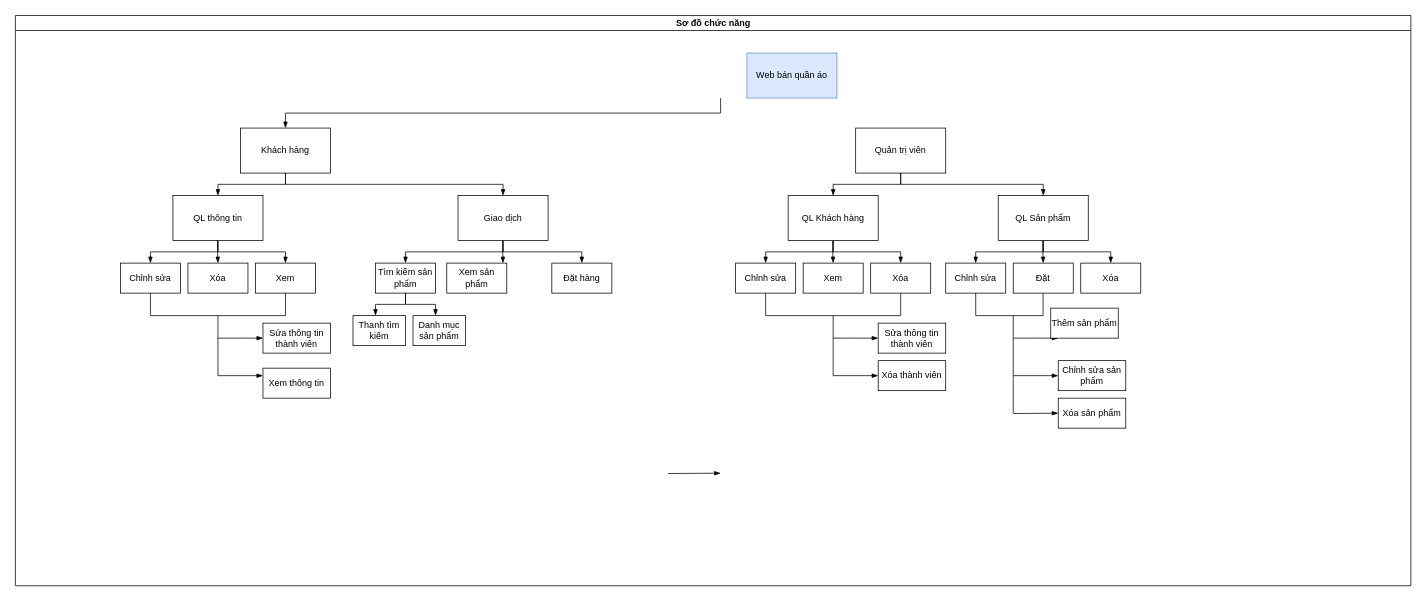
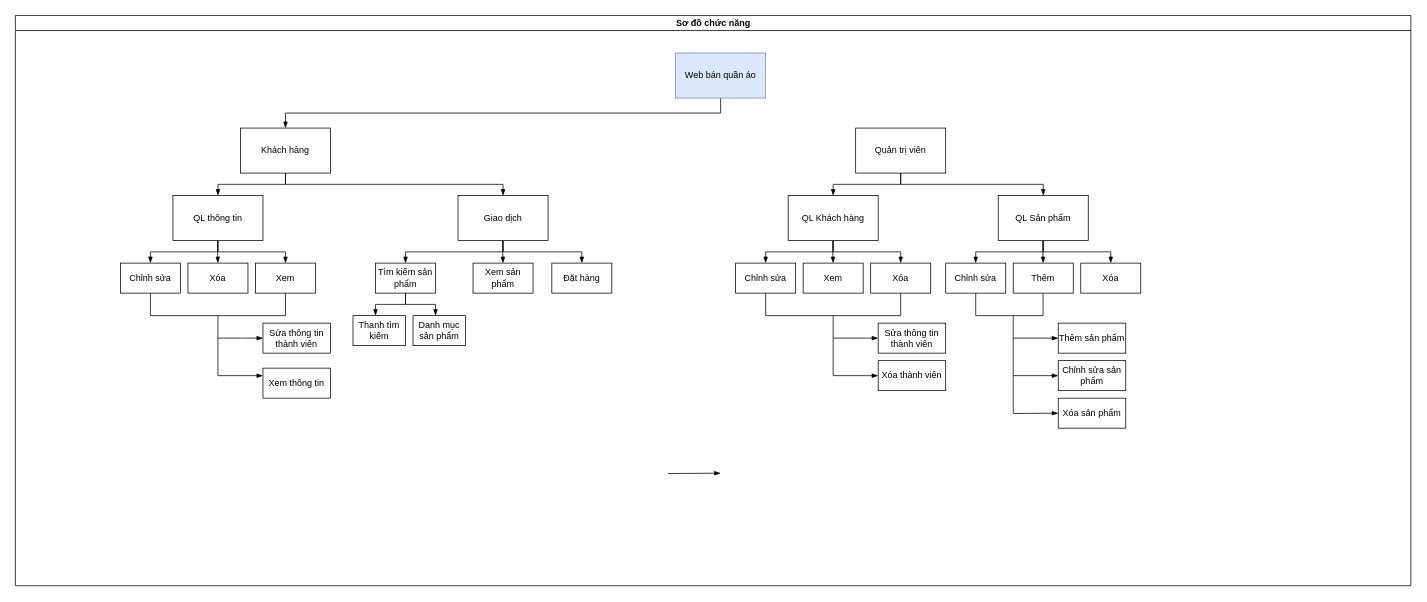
  <mxCell id="0" />
  <mxCell id="1" parent="0" />
  <mxCell id="2" value="Sơ đồ chức năng" style="swimlane;html=1;startSize=20;horizontal=1;containerType=tree;glass=0;swimlaneLine=1;" parent="1" vertex="1"><mxGeometry x="20" y="20" width="1860" height="760" as="geometry" /></mxCell>
  <mxCell id="3" value="" style="endArrow=blockThin;endFill=1;fontSize=11;edgeStyle=elbowEdgeStyle;elbow=vertical;rounded=0;entryX=0.5;entryY=0;entryDx=0;entryDy=0;" parent="2" target="6" edge="1"><mxGeometry relative="1" as="geometry"><mxPoint x="940" y="110" as="sourcePoint" /><mxPoint x="690" y="160" as="targetPoint" /></mxGeometry></mxCell>
  <mxCell id="4" value="" style="endArrow=blockThin;endFill=1;fontSize=11;edgeStyle=elbowEdgeStyle;elbow=vertical;rounded=0;" parent="2" edge="1"><mxGeometry relative="1" as="geometry"><mxPoint x="870" y="610.43" as="sourcePoint" /><mxPoint x="940" y="610.43" as="targetPoint" /></mxGeometry></mxCell>
- <mxCell id="5" value="Web bán quần áo" style="rounded=0;whiteSpace=wrap;html=1;fillColor=#dae8fc;strokeColor=#6c8ebf;" vertex="1" parent="2"><mxGeometry x="975" y="50" width="120" height="60" as="geometry" /></mxCell>
+ <mxCell id="5" value="Web bán quần áo" style="rounded=0;whiteSpace=wrap;html=1;fillColor=#dae8fc;strokeColor=#6c8ebf;" vertex="1" parent="2"><mxGeometry x="880" y="50" width="120" height="60" as="geometry" /></mxCell>
  <mxCell id="6" value="Khách hàng" style="rounded=0;whiteSpace=wrap;html=1;" vertex="1" parent="2"><mxGeometry x="300" y="150" width="120" height="60" as="geometry" /></mxCell>
  <mxCell id="7" value="Quản trị viên" style="rounded=0;whiteSpace=wrap;html=1;" vertex="1" parent="2"><mxGeometry x="1120" y="150" width="120" height="60" as="geometry" /></mxCell>
  <mxCell id="8" value="" style="endArrow=blockThin;endFill=1;fontSize=11;edgeStyle=elbowEdgeStyle;elbow=vertical;rounded=0;exitX=0.5;exitY=1;exitDx=0;exitDy=0;entryX=0.5;entryY=0;entryDx=0;entryDy=0;" edge="1" parent="2" target="15"><mxGeometry relative="1" as="geometry"><mxPoint x="1090" y="300" as="sourcePoint" /><mxPoint x="1190" y="330" as="targetPoint" /></mxGeometry></mxCell>
  <mxCell id="9" value="" style="endArrow=blockThin;endFill=1;fontSize=11;edgeStyle=elbowEdgeStyle;elbow=vertical;rounded=0;" edge="1" parent="2"><mxGeometry relative="1" as="geometry"><mxPoint x="1090" y="300" as="sourcePoint" /><mxPoint x="1000" y="330" as="targetPoint" /></mxGeometry></mxCell>
  <mxCell id="10" value="QL Khách hàng" style="rounded=0;whiteSpace=wrap;html=1;" vertex="1" parent="2"><mxGeometry x="1030" y="240" width="120" height="60" as="geometry" /></mxCell>
  <mxCell id="11" value="" style="endArrow=blockThin;endFill=1;fontSize=11;edgeStyle=elbowEdgeStyle;elbow=vertical;rounded=0;entryX=0.5;entryY=0;entryDx=0;entryDy=0;" edge="1" parent="2"><mxGeometry relative="1" as="geometry"><mxPoint x="1180" y="210" as="sourcePoint" /><mxPoint x="1090" y="240" as="targetPoint" /></mxGeometry></mxCell>
  <mxCell id="12" value="" style="endArrow=blockThin;endFill=1;fontSize=11;edgeStyle=elbowEdgeStyle;elbow=vertical;rounded=0;entryX=0.5;entryY=0;entryDx=0;entryDy=0;exitX=0.5;exitY=1;exitDx=0;exitDy=0;" edge="1" parent="2" target="13"><mxGeometry relative="1" as="geometry"><mxPoint x="1180" y="210" as="sourcePoint" /><mxPoint x="1270" y="240" as="targetPoint" /></mxGeometry></mxCell>
  <mxCell id="13" value="QL Sản phẩm" style="rounded=0;whiteSpace=wrap;html=1;" vertex="1" parent="2"><mxGeometry x="1310" y="240" width="120" height="60" as="geometry" /></mxCell>
  <mxCell id="14" value="Chỉnh sửa" style="rounded=0;whiteSpace=wrap;html=1;" vertex="1" parent="2"><mxGeometry x="960" y="330" width="80" height="40" as="geometry" /></mxCell>
  <mxCell id="15" value="Xóa" style="rounded=0;whiteSpace=wrap;html=1;" vertex="1" parent="2"><mxGeometry x="1140" y="330" width="80" height="40" as="geometry" /></mxCell>
  <mxCell id="16" value="" style="endArrow=none;html=1;rounded=0;" edge="1" parent="2"><mxGeometry width="50" height="50" relative="1" as="geometry"><mxPoint x="1000" y="400" as="sourcePoint" /><mxPoint x="1000" y="370" as="targetPoint" /></mxGeometry></mxCell>
  <mxCell id="17" value="" style="endArrow=none;html=1;rounded=0;" edge="1" parent="2"><mxGeometry width="50" height="50" relative="1" as="geometry"><mxPoint x="1180" y="400" as="sourcePoint" /><mxPoint x="1000" y="400" as="targetPoint" /></mxGeometry></mxCell>
  <mxCell id="18" value="" style="endArrow=none;html=1;rounded=0;exitX=0.5;exitY=1;exitDx=0;exitDy=0;" edge="1" parent="2" source="15"><mxGeometry width="50" height="50" relative="1" as="geometry"><mxPoint x="1220" y="460" as="sourcePoint" /><mxPoint x="1180" y="400" as="targetPoint" /></mxGeometry></mxCell>
  <mxCell id="19" value="" style="endArrow=blockThin;endFill=1;fontSize=11;edgeStyle=elbowEdgeStyle;elbow=vertical;rounded=0;" edge="1" parent="2"><mxGeometry relative="1" as="geometry"><mxPoint x="1089.5" y="300" as="sourcePoint" /><mxPoint x="1090" y="330" as="targetPoint" /></mxGeometry></mxCell>
  <mxCell id="20" value="Xem" style="rounded=0;whiteSpace=wrap;html=1;" vertex="1" parent="2"><mxGeometry x="1050" y="330" width="80" height="40" as="geometry" /></mxCell>
  <mxCell id="21" value="" style="endArrow=none;html=1;rounded=0;" edge="1" parent="2"><mxGeometry width="50" height="50" relative="1" as="geometry"><mxPoint x="1090" y="480" as="sourcePoint" /><mxPoint x="1090" y="400" as="targetPoint" /></mxGeometry></mxCell>
  <mxCell id="22" value="" style="endArrow=blockThin;endFill=1;fontSize=11;edgeStyle=elbowEdgeStyle;elbow=vertical;rounded=0;" edge="1" parent="2"><mxGeometry relative="1" as="geometry"><mxPoint x="1090" y="430" as="sourcePoint" /><mxPoint x="1150" y="430" as="targetPoint" /></mxGeometry></mxCell>
  <mxCell id="23" value="Sửa thông tin thành viên" style="rounded=0;whiteSpace=wrap;html=1;" vertex="1" parent="2"><mxGeometry x="1150" y="410" width="90" height="40" as="geometry" /></mxCell>
  <mxCell id="24" value="Xóa thành viên" style="rounded=0;whiteSpace=wrap;html=1;" vertex="1" parent="2"><mxGeometry x="1150" y="460" width="90" height="40" as="geometry" /></mxCell>
  <mxCell id="25" value="" style="endArrow=blockThin;endFill=1;fontSize=11;edgeStyle=elbowEdgeStyle;elbow=vertical;rounded=0;" edge="1" parent="2"><mxGeometry relative="1" as="geometry"><mxPoint x="1090" y="480" as="sourcePoint" /><mxPoint x="1150" y="479.5" as="targetPoint" /></mxGeometry></mxCell>
  <mxCell id="26" value="" style="endArrow=blockThin;endFill=1;fontSize=11;edgeStyle=elbowEdgeStyle;elbow=vertical;rounded=0;exitX=0.5;exitY=1;exitDx=0;exitDy=0;entryX=0.5;entryY=0;entryDx=0;entryDy=0;" edge="1" parent="2" target="29"><mxGeometry relative="1" as="geometry"><mxPoint x="1370" y="300" as="sourcePoint" /><mxPoint x="1470" y="330" as="targetPoint" /></mxGeometry></mxCell>
  <mxCell id="27" value="" style="endArrow=blockThin;endFill=1;fontSize=11;edgeStyle=elbowEdgeStyle;elbow=vertical;rounded=0;" edge="1" parent="2"><mxGeometry relative="1" as="geometry"><mxPoint x="1370" y="300" as="sourcePoint" /><mxPoint x="1280" y="330" as="targetPoint" /></mxGeometry></mxCell>
  <mxCell id="28" value="Chỉnh sửa" style="rounded=0;whiteSpace=wrap;html=1;" vertex="1" parent="2"><mxGeometry x="1240" y="330" width="80" height="40" as="geometry" /></mxCell>
  <mxCell id="29" value="Xóa" style="rounded=0;whiteSpace=wrap;html=1;" vertex="1" parent="2"><mxGeometry x="1420" y="330" width="80" height="40" as="geometry" /></mxCell>
  <mxCell id="30" value="" style="endArrow=none;html=1;rounded=0;" edge="1" parent="2"><mxGeometry width="50" height="50" relative="1" as="geometry"><mxPoint x="1280" y="400" as="sourcePoint" /><mxPoint x="1280" y="370" as="targetPoint" /></mxGeometry></mxCell>
  <mxCell id="31" value="" style="endArrow=none;html=1;rounded=0;" edge="1" parent="2"><mxGeometry width="50" height="50" relative="1" as="geometry"><mxPoint x="1370" y="400" as="sourcePoint" /><mxPoint x="1280" y="400" as="targetPoint" /></mxGeometry></mxCell>
  <mxCell id="32" value="" style="endArrow=none;html=1;rounded=0;exitX=0.5;exitY=1;exitDx=0;exitDy=0;" edge="1" parent="2"><mxGeometry width="50" height="50" relative="1" as="geometry"><mxPoint x="1369.8" y="370" as="sourcePoint" /><mxPoint x="1369.8" y="400" as="targetPoint" /><Array as="points"><mxPoint x="1369.8" y="390" /></Array></mxGeometry></mxCell>
  <mxCell id="33" value="" style="endArrow=blockThin;endFill=1;fontSize=11;edgeStyle=elbowEdgeStyle;elbow=vertical;rounded=0;" edge="1" parent="2"><mxGeometry relative="1" as="geometry"><mxPoint x="1369.5" y="300" as="sourcePoint" /><mxPoint x="1370" y="330" as="targetPoint" /></mxGeometry></mxCell>
- <mxCell id="34" value="Đặt" style="rounded=0;whiteSpace=wrap;html=1;" vertex="1" parent="2"><mxGeometry x="1330" y="330" width="80" height="40" as="geometry" /></mxCell>
+ <mxCell id="34" value="Thêm" style="rounded=0;whiteSpace=wrap;html=1;" vertex="1" parent="2"><mxGeometry x="1330" y="330" width="80" height="40" as="geometry" /></mxCell>
  <mxCell id="35" value="" style="endArrow=none;html=1;rounded=0;" edge="1" parent="2"><mxGeometry width="50" height="50" relative="1" as="geometry"><mxPoint x="1330" y="530" as="sourcePoint" /><mxPoint x="1330" y="400" as="targetPoint" /></mxGeometry></mxCell>
  <mxCell id="36" value="" style="endArrow=blockThin;endFill=1;fontSize=11;edgeStyle=elbowEdgeStyle;elbow=vertical;rounded=0;" edge="1" parent="2"><mxGeometry relative="1" as="geometry"><mxPoint x="1330" y="430" as="sourcePoint" /><mxPoint x="1390" y="430" as="targetPoint" /></mxGeometry></mxCell>
- <mxCell id="37" value="Thêm sản phẩm" style="rounded=0;whiteSpace=wrap;html=1;" vertex="1" parent="2"><mxGeometry x="1380" y="390" width="90" height="40" as="geometry" /></mxCell>
+ <mxCell id="37" value="Thêm sản phẩm" style="rounded=0;whiteSpace=wrap;html=1;" vertex="1" parent="2"><mxGeometry x="1390" y="410" width="90" height="40" as="geometry" /></mxCell>
  <mxCell id="38" value="Chỉnh sửa sản phẩm" style="rounded=0;whiteSpace=wrap;html=1;" vertex="1" parent="2"><mxGeometry x="1390" y="460" width="90" height="40" as="geometry" /></mxCell>
  <mxCell id="39" value="" style="endArrow=blockThin;endFill=1;fontSize=11;edgeStyle=elbowEdgeStyle;elbow=vertical;rounded=0;" edge="1" parent="2"><mxGeometry relative="1" as="geometry"><mxPoint x="1330" y="480" as="sourcePoint" /><mxPoint x="1390" y="479.5" as="targetPoint" /></mxGeometry></mxCell>
  <mxCell id="40" value="" style="endArrow=blockThin;endFill=1;fontSize=11;edgeStyle=elbowEdgeStyle;elbow=vertical;rounded=0;" edge="1" parent="2"><mxGeometry relative="1" as="geometry"><mxPoint x="1330" y="530.5" as="sourcePoint" /><mxPoint x="1390" y="530" as="targetPoint" /></mxGeometry></mxCell>
  <mxCell id="41" value="Xóa sản phẩm" style="rounded=0;whiteSpace=wrap;html=1;" vertex="1" parent="2"><mxGeometry x="1390" y="510" width="90" height="40" as="geometry" /></mxCell>
  <mxCell id="42" value="" style="endArrow=blockThin;endFill=1;fontSize=11;edgeStyle=elbowEdgeStyle;elbow=vertical;rounded=0;exitX=0.5;exitY=1;exitDx=0;exitDy=0;entryX=0.5;entryY=0;entryDx=0;entryDy=0;" edge="1" parent="2" target="49"><mxGeometry relative="1" as="geometry"><mxPoint x="270" y="300" as="sourcePoint" /><mxPoint x="370" y="330" as="targetPoint" /></mxGeometry></mxCell>
  <mxCell id="43" value="" style="endArrow=blockThin;endFill=1;fontSize=11;edgeStyle=elbowEdgeStyle;elbow=vertical;rounded=0;" edge="1" parent="2"><mxGeometry relative="1" as="geometry"><mxPoint x="270" y="300" as="sourcePoint" /><mxPoint x="180" y="330" as="targetPoint" /></mxGeometry></mxCell>
  <mxCell id="44" value="QL thông tin" style="rounded=0;whiteSpace=wrap;html=1;" vertex="1" parent="2"><mxGeometry x="210" y="240" width="120" height="60" as="geometry" /></mxCell>
  <mxCell id="45" value="" style="endArrow=blockThin;endFill=1;fontSize=11;edgeStyle=elbowEdgeStyle;elbow=vertical;rounded=0;entryX=0.5;entryY=0;entryDx=0;entryDy=0;" edge="1" parent="2"><mxGeometry relative="1" as="geometry"><mxPoint x="360" y="210" as="sourcePoint" /><mxPoint x="270" y="240" as="targetPoint" /></mxGeometry></mxCell>
  <mxCell id="46" value="" style="endArrow=blockThin;endFill=1;fontSize=11;edgeStyle=elbowEdgeStyle;elbow=vertical;rounded=0;entryX=0.5;entryY=0;entryDx=0;entryDy=0;" edge="1" parent="2" target="47"><mxGeometry relative="1" as="geometry"><mxPoint x="360" y="210" as="sourcePoint" /><mxPoint x="550" y="240" as="targetPoint" /></mxGeometry></mxCell>
  <mxCell id="47" value="Giao dịch" style="rounded=0;whiteSpace=wrap;html=1;" vertex="1" parent="2"><mxGeometry x="590" y="240" width="120" height="60" as="geometry" /></mxCell>
  <mxCell id="48" value="Chỉnh sửa" style="rounded=0;whiteSpace=wrap;html=1;" vertex="1" parent="2"><mxGeometry x="140" y="330" width="80" height="40" as="geometry" /></mxCell>
  <mxCell id="49" value="Xem" style="rounded=0;whiteSpace=wrap;html=1;" vertex="1" parent="2"><mxGeometry x="320" y="330" width="80" height="40" as="geometry" /></mxCell>
  <mxCell id="50" value="" style="endArrow=none;html=1;rounded=0;" edge="1" parent="2"><mxGeometry width="50" height="50" relative="1" as="geometry"><mxPoint x="180" y="400" as="sourcePoint" /><mxPoint x="180" y="370" as="targetPoint" /></mxGeometry></mxCell>
  <mxCell id="51" value="" style="endArrow=none;html=1;rounded=0;" edge="1" parent="2"><mxGeometry width="50" height="50" relative="1" as="geometry"><mxPoint x="360" y="400" as="sourcePoint" /><mxPoint x="180" y="400" as="targetPoint" /></mxGeometry></mxCell>
  <mxCell id="52" value="" style="endArrow=none;html=1;rounded=0;exitX=0.5;exitY=1;exitDx=0;exitDy=0;" edge="1" parent="2" source="49"><mxGeometry width="50" height="50" relative="1" as="geometry"><mxPoint x="400" y="460" as="sourcePoint" /><mxPoint x="360" y="400" as="targetPoint" /></mxGeometry></mxCell>
  <mxCell id="53" value="" style="endArrow=blockThin;endFill=1;fontSize=11;edgeStyle=elbowEdgeStyle;elbow=vertical;rounded=0;" edge="1" parent="2"><mxGeometry relative="1" as="geometry"><mxPoint x="269.5" y="300" as="sourcePoint" /><mxPoint x="270" y="330" as="targetPoint" /></mxGeometry></mxCell>
  <mxCell id="54" value="Xóa" style="rounded=0;whiteSpace=wrap;html=1;" vertex="1" parent="2"><mxGeometry x="230" y="330" width="80" height="40" as="geometry" /></mxCell>
  <mxCell id="55" value="" style="endArrow=none;html=1;rounded=0;" edge="1" parent="2"><mxGeometry width="50" height="50" relative="1" as="geometry"><mxPoint x="270" y="480" as="sourcePoint" /><mxPoint x="270" y="400" as="targetPoint" /></mxGeometry></mxCell>
  <mxCell id="56" value="" style="endArrow=blockThin;endFill=1;fontSize=11;edgeStyle=elbowEdgeStyle;elbow=vertical;rounded=0;" edge="1" parent="2"><mxGeometry relative="1" as="geometry"><mxPoint x="270" y="430" as="sourcePoint" /><mxPoint x="330" y="430" as="targetPoint" /></mxGeometry></mxCell>
  <mxCell id="57" value="Sửa thông tin thành viên" style="rounded=0;whiteSpace=wrap;html=1;" vertex="1" parent="2"><mxGeometry x="330" y="410" width="90" height="40" as="geometry" /></mxCell>
  <mxCell id="58" value="Xem thông tin" style="rounded=0;whiteSpace=wrap;html=1;" vertex="1" parent="2"><mxGeometry x="330" y="470" width="90" height="40" as="geometry" /></mxCell>
  <mxCell id="59" value="" style="endArrow=blockThin;endFill=1;fontSize=11;edgeStyle=elbowEdgeStyle;elbow=vertical;rounded=0;" edge="1" parent="2"><mxGeometry relative="1" as="geometry"><mxPoint x="270" y="480" as="sourcePoint" /><mxPoint x="330" y="479.5" as="targetPoint" /></mxGeometry></mxCell>
  <mxCell id="60" value="" style="endArrow=blockThin;endFill=1;fontSize=11;edgeStyle=elbowEdgeStyle;elbow=vertical;rounded=0;exitX=0.5;exitY=1;exitDx=0;exitDy=0;entryX=0.5;entryY=0;entryDx=0;entryDy=0;" edge="1" parent="2" target="63"><mxGeometry relative="1" as="geometry"><mxPoint x="650" y="300" as="sourcePoint" /><mxPoint x="750" y="330" as="targetPoint" /></mxGeometry></mxCell>
  <mxCell id="61" value="" style="endArrow=blockThin;endFill=1;fontSize=11;edgeStyle=elbowEdgeStyle;elbow=vertical;rounded=0;entryX=0.5;entryY=0;entryDx=0;entryDy=0;" edge="1" parent="2" target="62"><mxGeometry relative="1" as="geometry"><mxPoint x="650" y="300" as="sourcePoint" /><mxPoint x="560" y="330" as="targetPoint" /></mxGeometry></mxCell>
  <mxCell id="62" value="Tìm kiếm sản phẩm" style="rounded=0;whiteSpace=wrap;html=1;" vertex="1" parent="2"><mxGeometry x="480" y="330" width="80" height="40" as="geometry" /></mxCell>
  <mxCell id="63" value="Đặt hàng" style="rounded=0;whiteSpace=wrap;html=1;" vertex="1" parent="2"><mxGeometry x="715" y="330" width="80" height="40" as="geometry" /></mxCell>
  <mxCell id="64" value="" style="endArrow=blockThin;endFill=1;fontSize=11;edgeStyle=elbowEdgeStyle;elbow=vertical;rounded=0;" edge="1" parent="2"><mxGeometry relative="1" as="geometry"><mxPoint x="649.5" y="300" as="sourcePoint" /><mxPoint x="650" y="330" as="targetPoint" /></mxGeometry></mxCell>
- <mxCell id="65" value="Xem sản phẩm" style="rounded=0;whiteSpace=wrap;html=1;" vertex="1" parent="2"><mxGeometry x="575" y="330" width="80" height="40" as="geometry" /></mxCell>
+ <mxCell id="65" value="Xem sản phẩm" style="rounded=0;whiteSpace=wrap;html=1;" vertex="1" parent="2"><mxGeometry x="610" y="330" width="80" height="40" as="geometry" /></mxCell>
  <mxCell id="66" value="" style="endArrow=blockThin;endFill=1;fontSize=11;edgeStyle=elbowEdgeStyle;elbow=vertical;rounded=0;exitX=0.5;exitY=1;exitDx=0;exitDy=0;" edge="1" parent="2"><mxGeometry relative="1" as="geometry"><mxPoint x="520" y="370" as="sourcePoint" /><mxPoint x="560" y="400" as="targetPoint" /></mxGeometry></mxCell>
  <mxCell id="67" value="" style="endArrow=blockThin;endFill=1;fontSize=11;edgeStyle=elbowEdgeStyle;elbow=vertical;rounded=0;" edge="1" parent="2"><mxGeometry relative="1" as="geometry"><mxPoint x="520" y="370" as="sourcePoint" /><mxPoint x="480" y="400" as="targetPoint" /></mxGeometry></mxCell>
  <mxCell id="68" value="Thanh tìm kiếm" style="rounded=0;whiteSpace=wrap;html=1;" vertex="1" parent="2"><mxGeometry x="450" y="400" width="70" height="40" as="geometry" /></mxCell>
  <mxCell id="69" value="Danh mục sản phẩm" style="rounded=0;whiteSpace=wrap;html=1;" vertex="1" parent="2"><mxGeometry x="530" y="400" width="70" height="40" as="geometry" /></mxCell>
